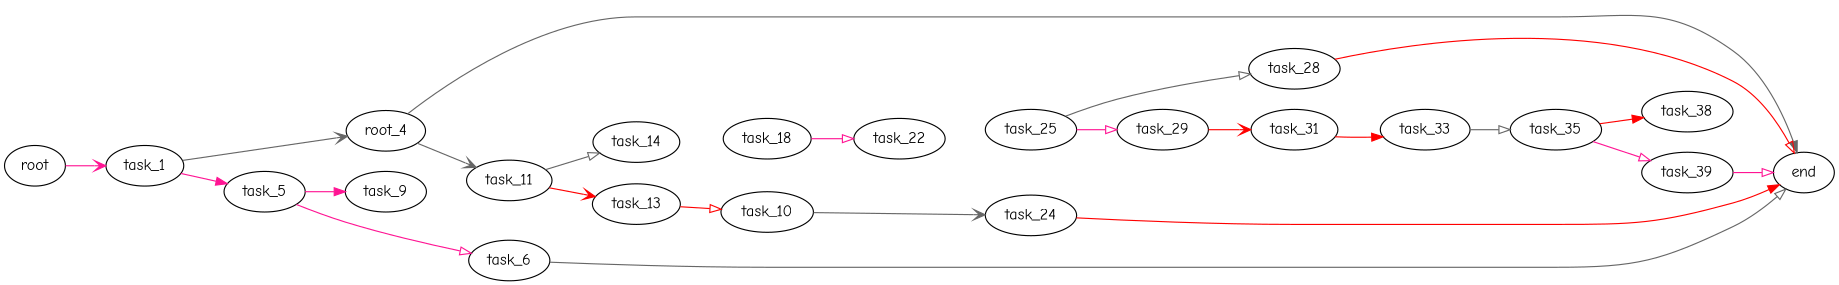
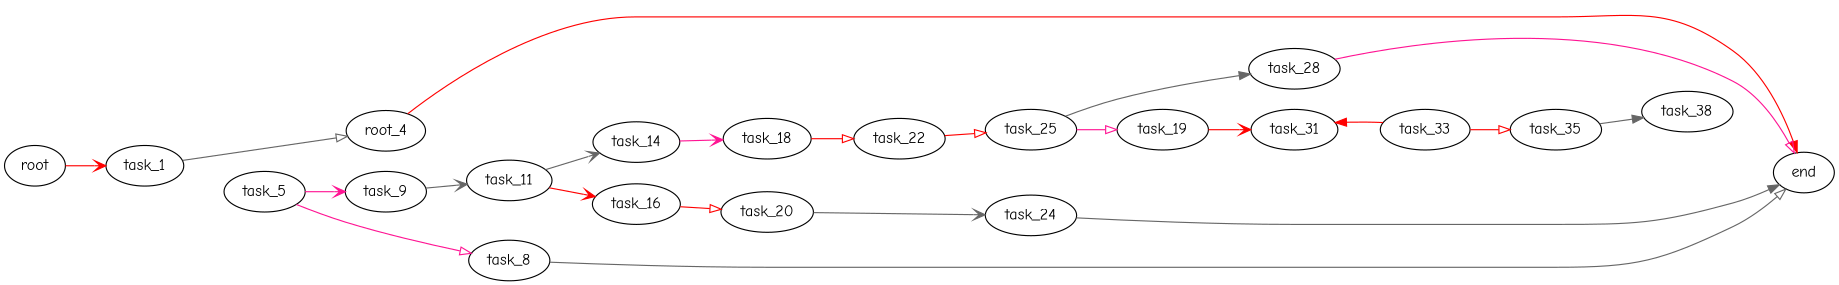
  digraph {
    fontname="Comic Neue"
    rankdir=LR
    node [fontname="Comic Neue"]
    edge [arrowhead=onormal color=red fontname="Comic Neue"]
    root
    task_1
    n3 [label=root_4]
    task_5
    end
-   task_8 [label=task_6]
+   task_8
    task_9
    task_11
    task_14
-   task_16 [label=task_13]
+   task_16
    task_18
-   task_20 [label=task_10]
+   task_20
    task_22
    task_24
    task_25
    task_28
-   task_29
+   task_29 [label=task_19]
    task_31
    task_33
    task_35
    task_38
-   task_39
-   root -> task_1 [arrowhead=vee color=deeppink]
-   task_1 -> n3 [arrowhead=vee color=gray40]
-   task_1 -> task_5 [arrowhead=normal color=deeppink]
-   n3 -> end [arrowhead=normal color=gray40]
+   root -> task_1 [arrowhead=vee]
+   task_1 -> n3 [color=gray40]
+   n3 -> end [arrowhead=normal]
    task_5 -> task_8 [color=deeppink]
-   task_5 -> task_9 [arrowhead=normal color=deeppink]
+   task_5 -> task_9 [arrowhead=vee color=deeppink]
    task_8 -> end [color=gray40]
-   n3 -> task_11 [arrowhead=vee color=gray40]
-   task_11 -> task_14 [color=gray40]
+   task_9 -> task_11 [arrowhead=vee color=gray40]
+   task_11 -> task_14 [arrowhead=vee color=gray40]
    task_11 -> task_16 [arrowhead=vee]
+   task_14 -> task_18 [arrowhead=vee color=deeppink]
    task_16 -> task_20
-   task_18 -> task_22 [color=deeppink]
+   task_18 -> task_22
    task_20 -> task_24 [arrowhead=vee color=gray40]
-   task_24 -> end [arrowhead=normal]
-   task_25 -> task_28 [color=gray40]
+   task_22 -> task_25
+   task_24 -> end [arrowhead=normal color=gray40]
+   task_25 -> task_28 [arrowhead=normal color=gray40]
    task_25 -> task_29 [color=deeppink]
-   task_28 -> end
+   task_28 -> end [color=deeppink]
    task_29 -> task_31 [arrowhead=vee]
-   task_31 -> task_33 [arrowhead=normal]
-   task_33 -> task_35 [color=gray40]
-   task_35 -> task_38 [arrowhead=normal]
-   task_35 -> task_39 [color=deeppink]
-   task_39 -> end [color=deeppink]
+   task_33 -> task_31 [arrowhead=normal]
+   task_33 -> task_35
+   task_35 -> task_38 [arrowhead=normal color=gray40]
  }
